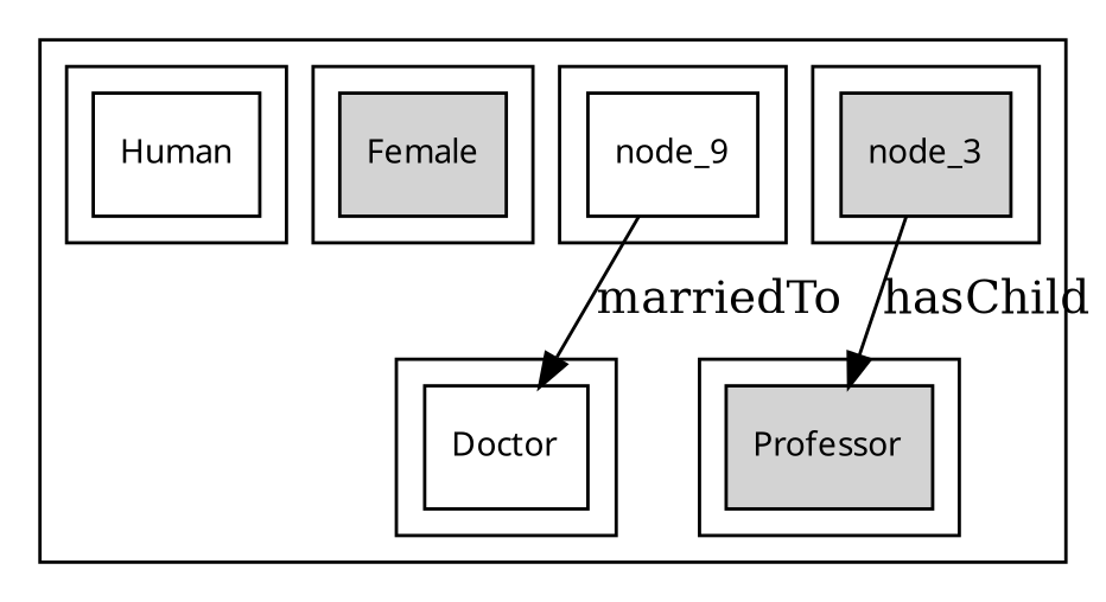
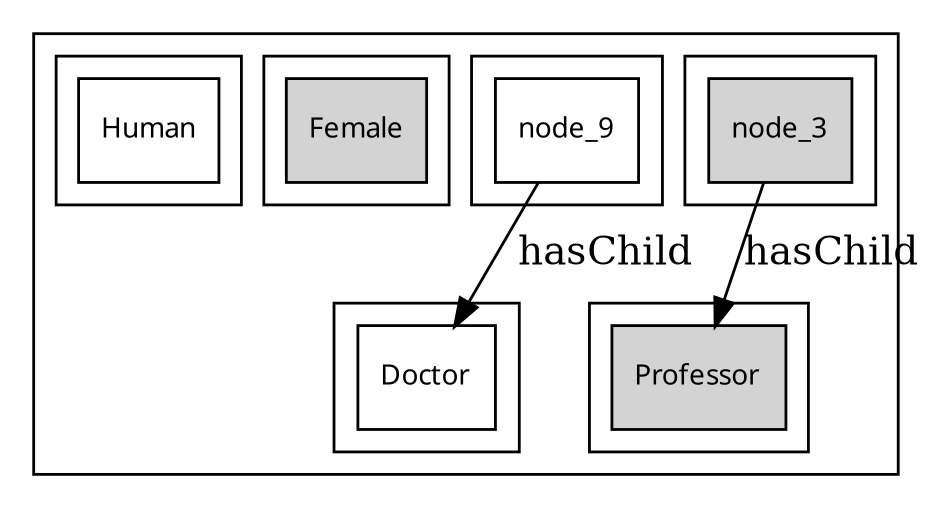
  digraph {
    color=white
    compound=true
    fontname=Verdana
    fontsize=10
    node [fillcolor=lightgrey fontname=Verdana fontsize=10 shape=record style=filled]
    n1 [label=node_3 width=0.5]
    n2 [label=Professor width=0.5]
    n3 [fillcolor=white label=node_9 width=0.5]
    n4 [fillcolor=white label=Doctor width=0.5]
    n5 [label=Female width=0.5]
    n6 [fillcolor=white label=Human width=0.5]
    subgraph cluster_1 {
      color=black
      subgraph cluster_2 {
        color=black
        n1
      }
      subgraph cluster_3 {
        color=black
        n2
      }
      subgraph cluster_4 {
        color=black
        n3
      }
      subgraph cluster_5 {
        color=black
        n4
      }
      subgraph cluster_6 {
        color=black
        n5
      }
      subgraph cluster_7 {
        color=black
        n6
      }
    }
    n1 -> n2 [label=hasChild]
-   n3 -> n4 [label=marriedTo]
+   n3 -> n4 [label=hasChild]
  }
